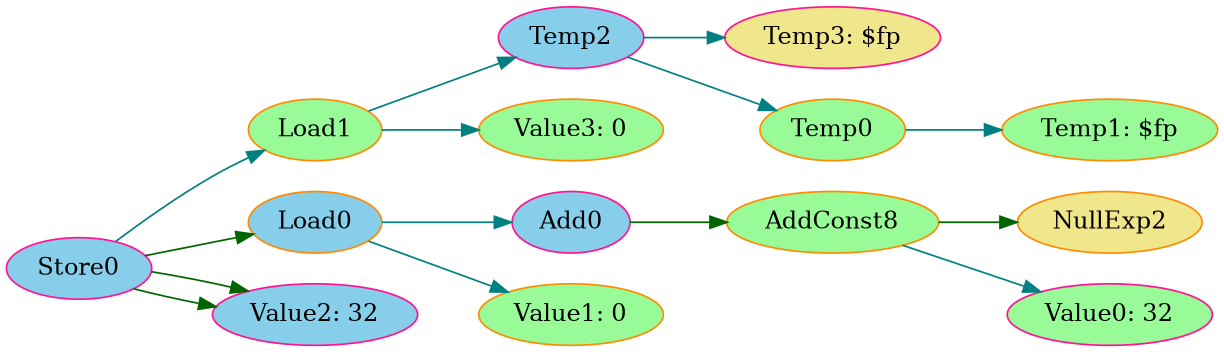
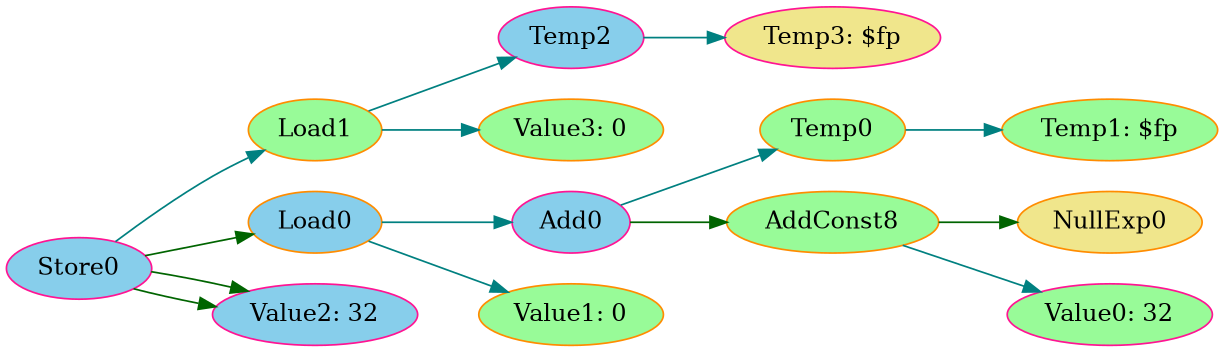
  digraph {
    ordering=out
    rankdir=LR
    node [color=darkorange fillcolor=palegreen style=filled]
    edge [color=teal]
    Temp2 [color=deeppink fillcolor=skyblue]
    "Temp3: $fp" [color=deeppink fillcolor=khaki]
    Load1
    "Value3: 0"
    Store0 [color=deeppink fillcolor=skyblue]
    Load0 [fillcolor=skyblue]
    "Value2: 32" [color=deeppink fillcolor=skyblue]
    Add0 [color=deeppink fillcolor=skyblue]
    "Value1: 0"
    Temp0
    n11 [label=AddConst8]
    "Temp1: $fp"
-   NullExp0 [fillcolor=khaki label=NullExp2]
+   NullExp0 [fillcolor=khaki]
    "Value0: 32" [color=deeppink]
    Temp2 -> "Temp3: $fp"
    Load1 -> Temp2
    Load1 -> "Value3: 0"
    Store0 -> Load1
    Store0 -> Load0 [color=darkgreen]
    Store0 -> "Value2: 32" [color=darkgreen]
    Store0 -> "Value2: 32" [color=darkgreen]
    Load0 -> Add0
    Load0 -> "Value1: 0"
-   Temp2 -> Temp0
+   Add0 -> Temp0
    Add0 -> n11 [color=darkgreen]
    Temp0 -> "Temp1: $fp"
    n11 -> NullExp0 [color=darkgreen]
    n11 -> "Value0: 32"
  }
